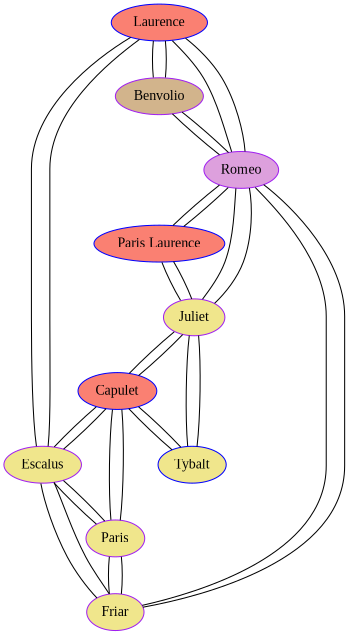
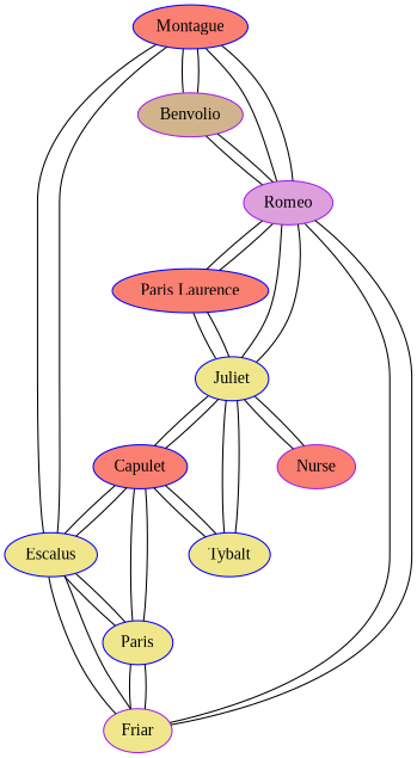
  graph {
    fontname="Liberation Serif"
    node [color=purple fillcolor=khaki fontname="Liberation Serif" style=filled]
    edge [fontname="Liberation Serif"]
-   Montague [color=blue fillcolor=salmon label=Laurence]
+   Montague [color=blue fillcolor=salmon]
    Benvolio [fillcolor=tan]
-   Escalus
+   Escalus [color=blue]
    Romeo [fillcolor=plum]
    n5 [label=Friar]
-   Paris
+   Paris [color=blue]
    Capulet [color=blue fillcolor=salmon]
-   Juliet
+   Juliet [color=blue]
    n9 [color=blue fillcolor=salmon label="Paris Laurence"]
    Tybalt [color=blue]
+   Nurse [fillcolor=salmon]
    Montague -- Benvolio
    Montague -- Escalus
    Montague -- Romeo
    Benvolio -- Montague
    Benvolio -- Romeo
    Escalus -- Montague
    Escalus -- n5
    Escalus -- Paris
    Escalus -- Capulet
    Romeo -- Montague
    Romeo -- Benvolio
    Romeo -- n5
    Romeo -- Juliet
    Romeo -- n9
    n5 -- Escalus
    n5 -- Romeo
    n5 -- Paris
    Paris -- Escalus
    Paris -- n5
    Paris -- Capulet
    Capulet -- Escalus
    Capulet -- Paris
    Capulet -- Juliet
    Capulet -- Tybalt
    Juliet -- Romeo
    Juliet -- Capulet
    Juliet -- n9
    Juliet -- Tybalt
+   Juliet -- Nurse
    n9 -- Romeo
    n9 -- Juliet
    Tybalt -- Capulet
    Tybalt -- Juliet
+   Nurse -- Juliet
  }
